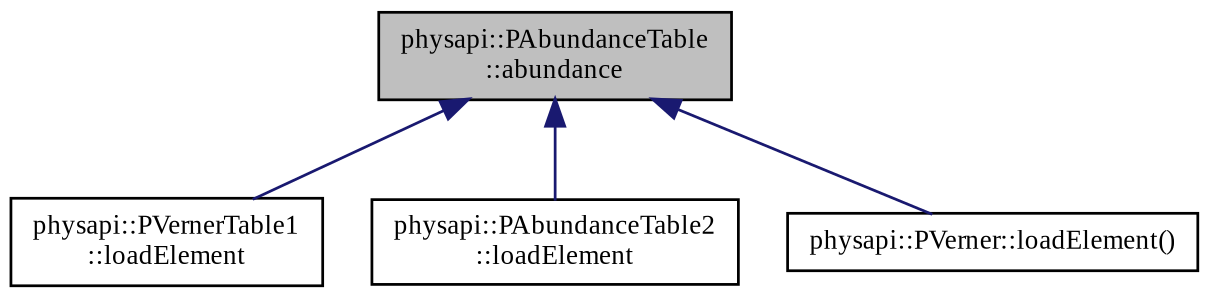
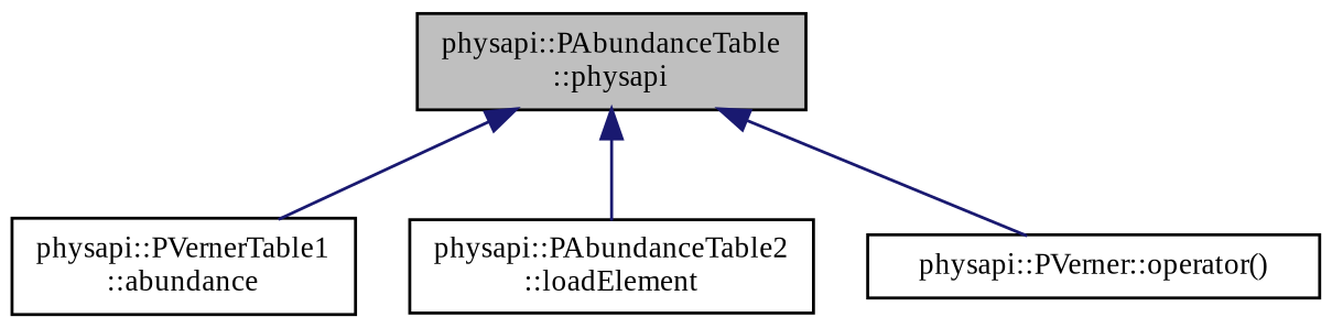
  digraph {
    fontname="Liberation Serif"
    rankdir=TB
    node [color=black fillcolor=white fontname="Liberation Serif" fontsize=10 shape=record style=filled]
    edge [color=midnightblue dir=back fontname="Liberation Serif" fontsize=10 labelfontname=Helvetica labelfontsize=10 style=solid]
-   n1 [fillcolor=grey75 fontcolor=black height=0.2 label="physapi::PAbundanceTable\l::abundance" width=0.4]
-   n2 [height=0.2 label="physapi::PVernerTable1\l::loadElement" width=0.4]
+   n1 [fillcolor=grey75 fontcolor=black height=0.2 label="physapi::PAbundanceTable\l::physapi" width=0.4]
+   n2 [height=0.2 label="physapi::PVernerTable1\l::abundance" width=0.4]
    n3 [height=0.2 label="physapi::PAbundanceTable2\l::loadElement" width=0.4]
-   n4 [height=0.2 label="physapi::PVerner::loadElement()" width=0.4]
+   n4 [height=0.2 label="physapi::PVerner::operator()" width=0.4]
    n1 -> n2
    n1 -> n3
    n1 -> n4
  }
